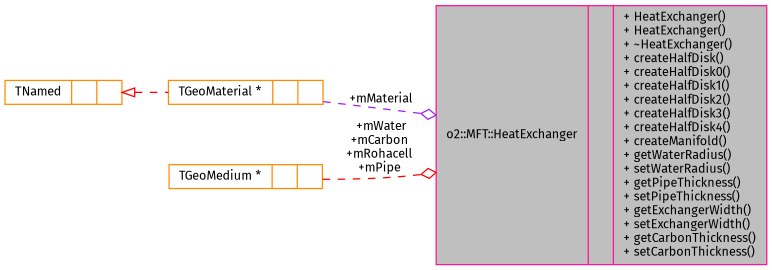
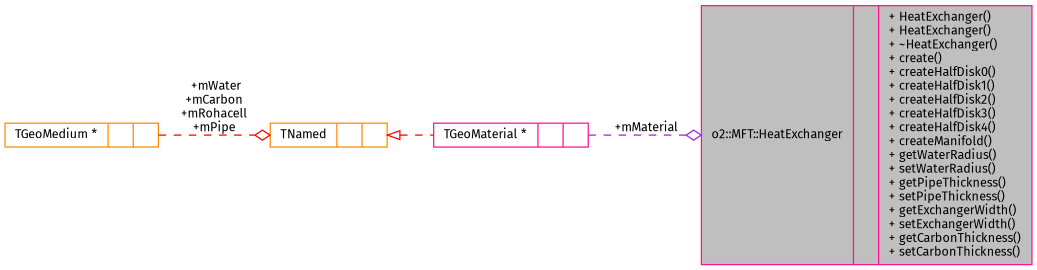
  digraph {
    fontname="Fira Sans"
    rankdir=LR
    node [color=deeppink fontname="Fira Sans" fontsize=10 shape=record]
    edge [color=red fontname="Fira Sans" fontsize=10 labelfontname=Helvetica labelfontsize=10 style=dashed arrowhead=odiamond]
-   n1 [fillcolor=grey75 fontcolor=black height=0.2 label="{o2::MFT::HeatExchanger\n||+ HeatExchanger()\l+ HeatExchanger()\l+ ~HeatExchanger()\l+ createHalfDisk()\l+ createHalfDisk0()\l+ createHalfDisk1()\l+ createHalfDisk2()\l+ createHalfDisk3()\l+ createHalfDisk4()\l+ createManifold()\l+ getWaterRadius()\l+ setWaterRadius()\l+ getPipeThickness()\l+ setPipeThickness()\l+ getExchangerWidth()\l+ setExchangerWidth()\l+ getCarbonThickness()\l+ setCarbonThickness()\l}" style=filled width=0.4]
+   n1 [fillcolor=grey75 fontcolor=black height=0.2 label="{o2::MFT::HeatExchanger\n||+ HeatExchanger()\l+ HeatExchanger()\l+ ~HeatExchanger()\l+ create()\l+ createHalfDisk0()\l+ createHalfDisk1()\l+ createHalfDisk2()\l+ createHalfDisk3()\l+ createHalfDisk4()\l+ createManifold()\l+ getWaterRadius()\l+ setWaterRadius()\l+ getPipeThickness()\l+ setPipeThickness()\l+ getExchangerWidth()\l+ setExchangerWidth()\l+ getCarbonThickness()\l+ setCarbonThickness()\l}" style=filled width=0.4]
    n2 [color=darkorange height=0.2 label="{TNamed\n||}" width=0.4]
-   n3 [color=darkorange height=0.2 label="{TGeoMaterial *\n||}" width=0.4]
+   n3 [height=0.2 label="{TGeoMaterial *\n||}" width=0.4]
    n4 [color=darkorange height=0.2 label="{TGeoMedium *\n||}" width=0.4]
    n2 -> n3 [arrowtail=onormal dir=back arrowhead=""]
    n3 -> n1 [color=purple label=" +mMaterial"]
-   n4 -> n1 [label=" +mWater\n+mCarbon\n+mRohacell\n+mPipe"]
+   n4 -> n2 [label=" +mWater\n+mCarbon\n+mRohacell\n+mPipe"]
  }
